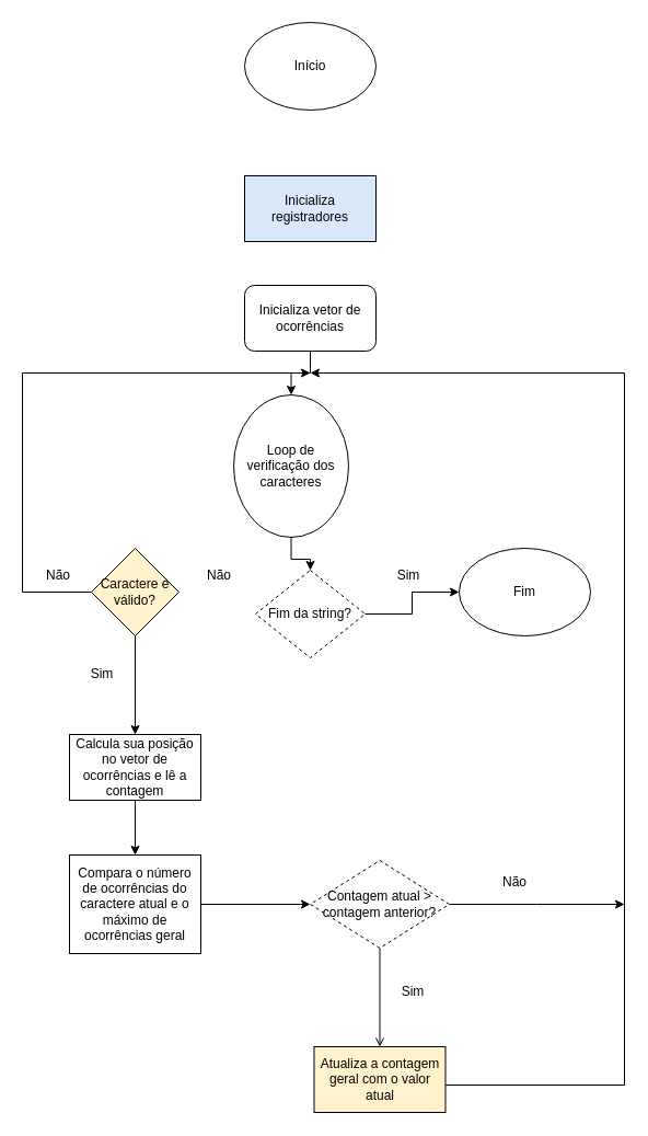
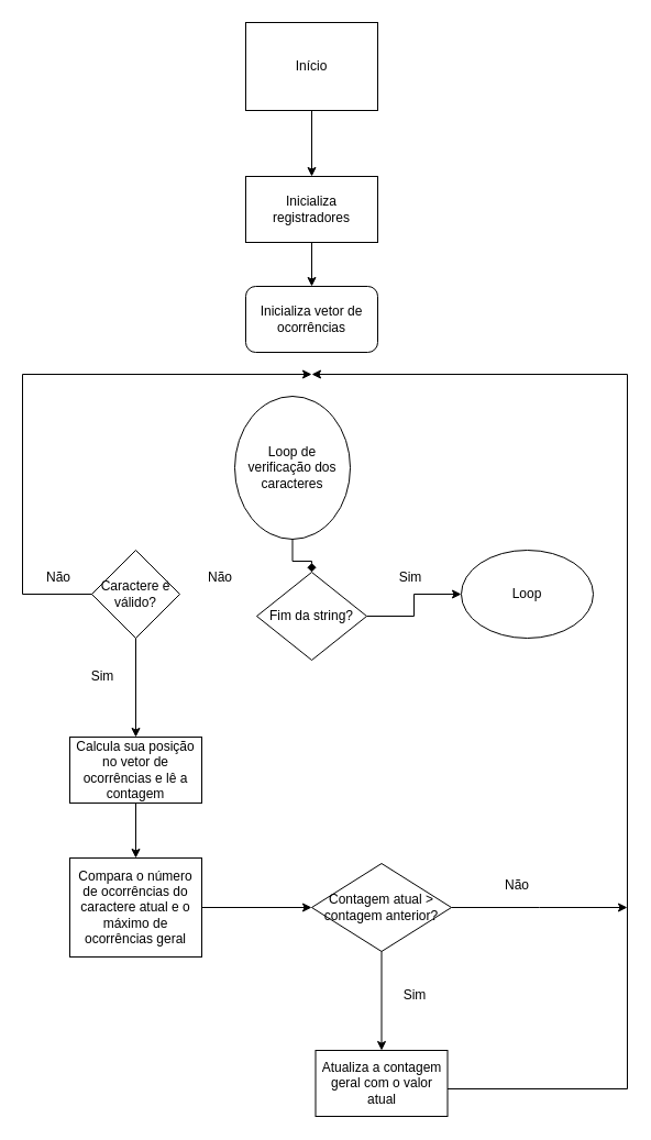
  <mxCell id="0" />
  <mxCell id="1" parent="0" />
- <mxCell id="3" value="Início" style="ellipse;whiteSpace=wrap;html=1;" vertex="1" parent="1"><mxGeometry x="223" y="20" width="120" height="80" as="geometry" /></mxCell>
- <mxCell id="5" value="Inicializa registradores" style="whiteSpace=wrap;html=1;fillColor=#dae8fc;" vertex="1" parent="1"><mxGeometry x="223" y="160" width="120" height="60" as="geometry" /></mxCell>
- <mxCell id="6" value="" style="edgeStyle=orthogonalEdgeStyle;rounded=0;orthogonalLoop=1;jettySize=auto;html=1;" edge="1" parent="1" source="7" target="32"><mxGeometry relative="1" as="geometry" /></mxCell>
+ <mxCell id="2" value="" style="edgeStyle=orthogonalEdgeStyle;rounded=0;orthogonalLoop=1;jettySize=auto;html=1;" edge="1" parent="1" source="3" target="5"><mxGeometry relative="1" as="geometry" /></mxCell>
+ <mxCell id="3" value="Início" style="whiteSpace=wrap;html=1;rounded=0;" vertex="1" parent="1"><mxGeometry x="223" y="20" width="120" height="80" as="geometry" /></mxCell>
+ <mxCell id="4" value="" style="edgeStyle=orthogonalEdgeStyle;rounded=0;orthogonalLoop=1;jettySize=auto;html=1;" edge="1" parent="1" source="5" target="7"><mxGeometry relative="1" as="geometry" /></mxCell>
+ <mxCell id="5" value="Inicializa registradores" style="whiteSpace=wrap;html=1;" vertex="1" parent="1"><mxGeometry x="223" y="160" width="120" height="60" as="geometry" /></mxCell>
  <mxCell id="7" value="Inicializa vetor de ocorrências" style="whiteSpace=wrap;html=1;rounded=1;" vertex="1" parent="1"><mxGeometry x="223" y="260" width="120" height="60" as="geometry" /></mxCell>
  <mxCell id="8" value="" style="edgeStyle=orthogonalEdgeStyle;rounded=0;orthogonalLoop=1;jettySize=auto;html=1;" edge="1" parent="1" source="9" target="10"><mxGeometry relative="1" as="geometry" /></mxCell>
- <mxCell id="9" value="Fim da string?" style="rhombus;whiteSpace=wrap;html=1;dashed=1;" vertex="1" parent="1"><mxGeometry x="233" y="520" width="100" height="80" as="geometry" /></mxCell>
- <mxCell id="10" value="Fim" style="ellipse;whiteSpace=wrap;html=1;" vertex="1" parent="1"><mxGeometry x="419" y="500" width="120" height="80" as="geometry" /></mxCell>
+ <mxCell id="9" value="Fim da string?" style="rhombus;whiteSpace=wrap;html=1;" vertex="1" parent="1"><mxGeometry x="233" y="520" width="100" height="80" as="geometry" /></mxCell>
+ <mxCell id="10" value="Loop" style="ellipse;whiteSpace=wrap;html=1;" vertex="1" parent="1"><mxGeometry x="419" y="500" width="120" height="80" as="geometry" /></mxCell>
  <mxCell id="11" value="Sim" style="text;html=1;strokeColor=none;fillColor=none;align=center;verticalAlign=middle;whiteSpace=wrap;rounded=0;" vertex="1" parent="1"><mxGeometry x="343" y="510" width="60" height="30" as="geometry" /></mxCell>
  <mxCell id="12" style="edgeStyle=orthogonalEdgeStyle;rounded=0;orthogonalLoop=1;jettySize=auto;html=1;" edge="1" parent="1"><mxGeometry relative="1" as="geometry"><mxPoint x="283" y="340" as="targetPoint" /><mxPoint x="86" y="540" as="sourcePoint" /><Array as="points"><mxPoint x="20" y="540" /><mxPoint x="20" y="340" /></Array></mxGeometry></mxCell>
  <mxCell id="13" value="" style="edgeStyle=orthogonalEdgeStyle;rounded=0;orthogonalLoop=1;jettySize=auto;html=1;" edge="1" parent="1" source="14" target="18"><mxGeometry relative="1" as="geometry" /></mxCell>
- <mxCell id="14" value="Caractere é válido?" style="rhombus;whiteSpace=wrap;html=1;fillColor=#fff2cc;" vertex="1" parent="1"><mxGeometry x="83" y="500" width="80" height="80" as="geometry" /></mxCell>
+ <mxCell id="14" value="Caractere é válido?" style="rhombus;whiteSpace=wrap;html=1;" vertex="1" parent="1"><mxGeometry x="83" y="500" width="80" height="80" as="geometry" /></mxCell>
  <mxCell id="15" value="Não" style="text;html=1;strokeColor=none;fillColor=none;align=center;verticalAlign=middle;whiteSpace=wrap;rounded=0;" vertex="1" parent="1"><mxGeometry x="170" y="510" width="60" height="30" as="geometry" /></mxCell>
  <mxCell id="16" value="Não" style="text;html=1;strokeColor=none;fillColor=none;align=center;verticalAlign=middle;whiteSpace=wrap;rounded=0;" vertex="1" parent="1"><mxGeometry x="23" y="510" width="60" height="30" as="geometry" /></mxCell>
  <mxCell id="17" value="" style="edgeStyle=orthogonalEdgeStyle;rounded=0;orthogonalLoop=1;jettySize=auto;html=1;" edge="1" parent="1" source="18" target="21"><mxGeometry relative="1" as="geometry" /></mxCell>
  <mxCell id="18" value="Calcula sua posição no vetor de ocorrências e lê a contagem" style="whiteSpace=wrap;html=1;" vertex="1" parent="1"><mxGeometry x="63" y="670" width="120" height="60" as="geometry" /></mxCell>
  <mxCell id="19" value="Sim" style="text;html=1;strokeColor=none;fillColor=none;align=center;verticalAlign=middle;whiteSpace=wrap;rounded=0;" vertex="1" parent="1"><mxGeometry x="63" y="600" width="60" height="30" as="geometry" /></mxCell>
  <mxCell id="20" value="" style="edgeStyle=orthogonalEdgeStyle;rounded=0;orthogonalLoop=1;jettySize=auto;html=1;" edge="1" parent="1" source="21" target="24"><mxGeometry relative="1" as="geometry" /></mxCell>
  <mxCell id="21" value="Compara o número de ocorrências do caractere atual e o máximo de ocorrências geral" style="whiteSpace=wrap;html=1;" vertex="1" parent="1"><mxGeometry x="63" y="780" width="120" height="90" as="geometry" /></mxCell>
- <mxCell id="22" value="" style="edgeStyle=orthogonalEdgeStyle;rounded=0;orthogonalLoop=1;jettySize=auto;html=1;endArrow=open;" edge="1" parent="1" source="24" target="26"><mxGeometry relative="1" as="geometry" /></mxCell>
+ <mxCell id="22" value="" style="edgeStyle=orthogonalEdgeStyle;rounded=0;orthogonalLoop=1;jettySize=auto;html=1;" edge="1" parent="1" source="24" target="26"><mxGeometry relative="1" as="geometry" /></mxCell>
  <mxCell id="23" style="edgeStyle=orthogonalEdgeStyle;rounded=0;orthogonalLoop=1;jettySize=auto;html=1;" edge="1" parent="1" source="24"><mxGeometry relative="1" as="geometry"><mxPoint x="570" y="825" as="targetPoint" /></mxGeometry></mxCell>
- <mxCell id="24" value="Contagem atual &amp;gt; contagem anterior?" style="rhombus;whiteSpace=wrap;html=1;dashed=1;" vertex="1" parent="1"><mxGeometry x="283" y="785" width="127" height="80" as="geometry" /></mxCell>
+ <mxCell id="24" value="Contagem atual &amp;gt; contagem anterior?" style="rhombus;whiteSpace=wrap;html=1;" vertex="1" parent="1"><mxGeometry x="283" y="785" width="127" height="80" as="geometry" /></mxCell>
  <mxCell id="25" value="Não" style="text;html=1;strokeColor=none;fillColor=none;align=center;verticalAlign=middle;whiteSpace=wrap;rounded=0;" vertex="1" parent="1"><mxGeometry x="440" y="790" width="60" height="30" as="geometry" /></mxCell>
- <mxCell id="26" value="Atualiza a contagem geral com o valor atual" style="whiteSpace=wrap;html=1;fillColor=#fff2cc;" vertex="1" parent="1"><mxGeometry x="286.5" y="955" width="120" height="60" as="geometry" /></mxCell>
+ <mxCell id="26" value="Atualiza a contagem geral com o valor atual" style="whiteSpace=wrap;html=1;" vertex="1" parent="1"><mxGeometry x="286.5" y="955" width="120" height="60" as="geometry" /></mxCell>
  <mxCell id="27" value="Sim" style="text;html=1;strokeColor=none;fillColor=none;align=center;verticalAlign=middle;whiteSpace=wrap;rounded=0;" vertex="1" parent="1"><mxGeometry x="346.5" y="890" width="60" height="30" as="geometry" /></mxCell>
  <mxCell id="28" value="" style="endArrow=none;html=1;rounded=0;" edge="1" parent="1"><mxGeometry width="50" height="50" relative="1" as="geometry"><mxPoint x="406.5" y="990" as="sourcePoint" /><mxPoint x="570" y="990" as="targetPoint" /></mxGeometry></mxCell>
  <mxCell id="29" value="" style="endArrow=none;html=1;rounded=0;" edge="1" parent="1"><mxGeometry width="50" height="50" relative="1" as="geometry"><mxPoint x="570" y="990" as="sourcePoint" /><mxPoint x="570" y="340" as="targetPoint" /></mxGeometry></mxCell>
  <mxCell id="30" value="" style="endArrow=classic;html=1;rounded=0;" edge="1" parent="1"><mxGeometry width="50" height="50" relative="1" as="geometry"><mxPoint x="570" y="340" as="sourcePoint" /><mxPoint x="283" y="340" as="targetPoint" /></mxGeometry></mxCell>
- <mxCell id="31" value="" style="edgeStyle=orthogonalEdgeStyle;rounded=0;orthogonalLoop=1;jettySize=auto;html=1;" edge="1" parent="1" source="32" target="9"><mxGeometry relative="1" as="geometry" /></mxCell>
+ <mxCell id="31" value="" style="edgeStyle=orthogonalEdgeStyle;rounded=0;orthogonalLoop=1;jettySize=auto;html=1;endArrow=diamond;" edge="1" parent="1" source="32" target="9"><mxGeometry relative="1" as="geometry" /></mxCell>
  <mxCell id="32" value="Loop de verificação dos caracteres" style="ellipse;whiteSpace=wrap;html=1;" vertex="1" parent="1"><mxGeometry x="213" y="360" width="105" height="130" as="geometry" /></mxCell>
